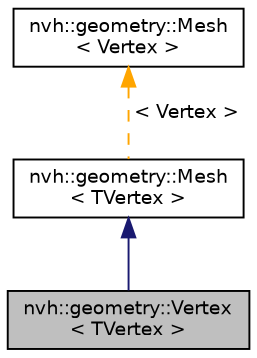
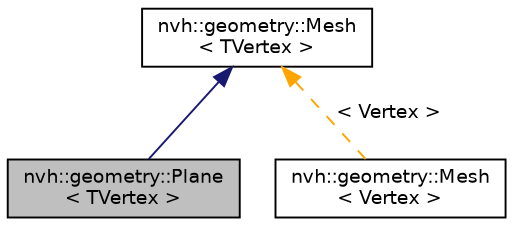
  digraph {
    node [color=black fillcolor=white fontname=Helvetica fontsize=10 shape=record style=filled]
    edge [dir=back fontname=Helvetica fontsize=10 labelfontname=Helvetica labelfontsize=10]
-   n1 [fillcolor=grey75 fontcolor=black height=0.2 label="nvh::geometry::Vertex\l\< TVertex \>" width=0.4]
+   n1 [fillcolor=grey75 fontcolor=black height=0.2 label="nvh::geometry::Plane\l\< TVertex \>" width=0.4]
    n2 [height=0.2 label="nvh::geometry::Mesh\l\< Vertex \>" width=0.4]
    n3 [height=0.2 label="nvh::geometry::Mesh\l\< TVertex \>" width=0.4]
    n3 -> n1 [color=midnightblue style=solid]
-   n2 -> n3 [color=orange label=" \< Vertex \>" style=dashed]
+   n3 -> n2 [color=orange label=" \< Vertex \>" style=dashed]
  }
